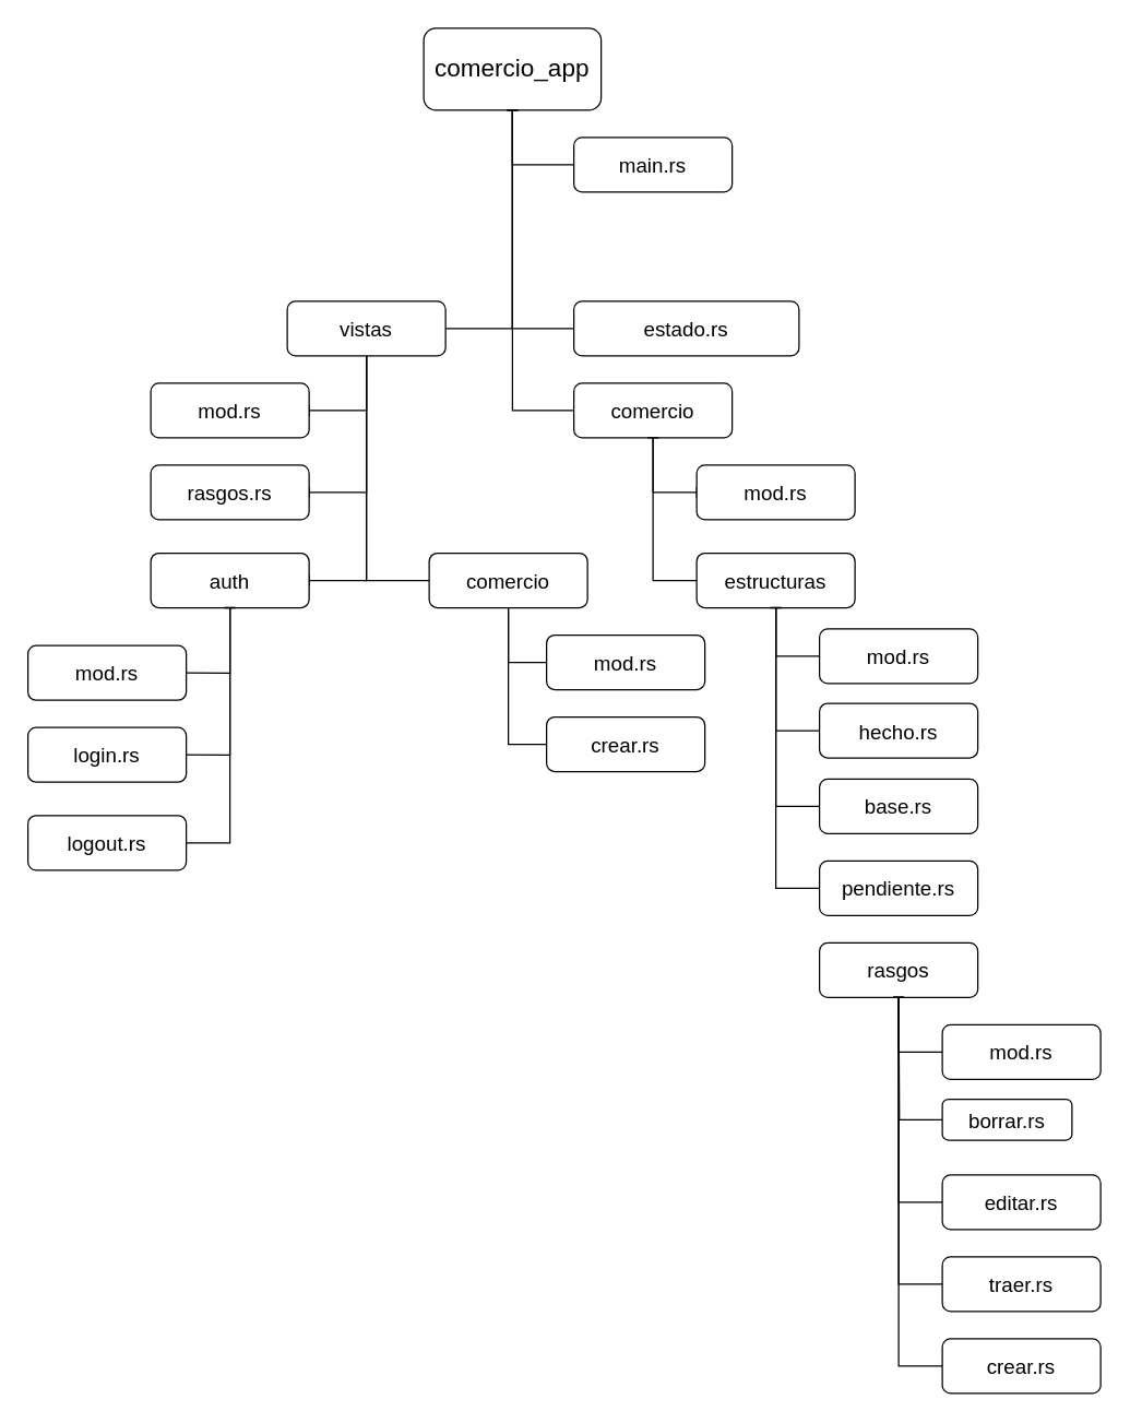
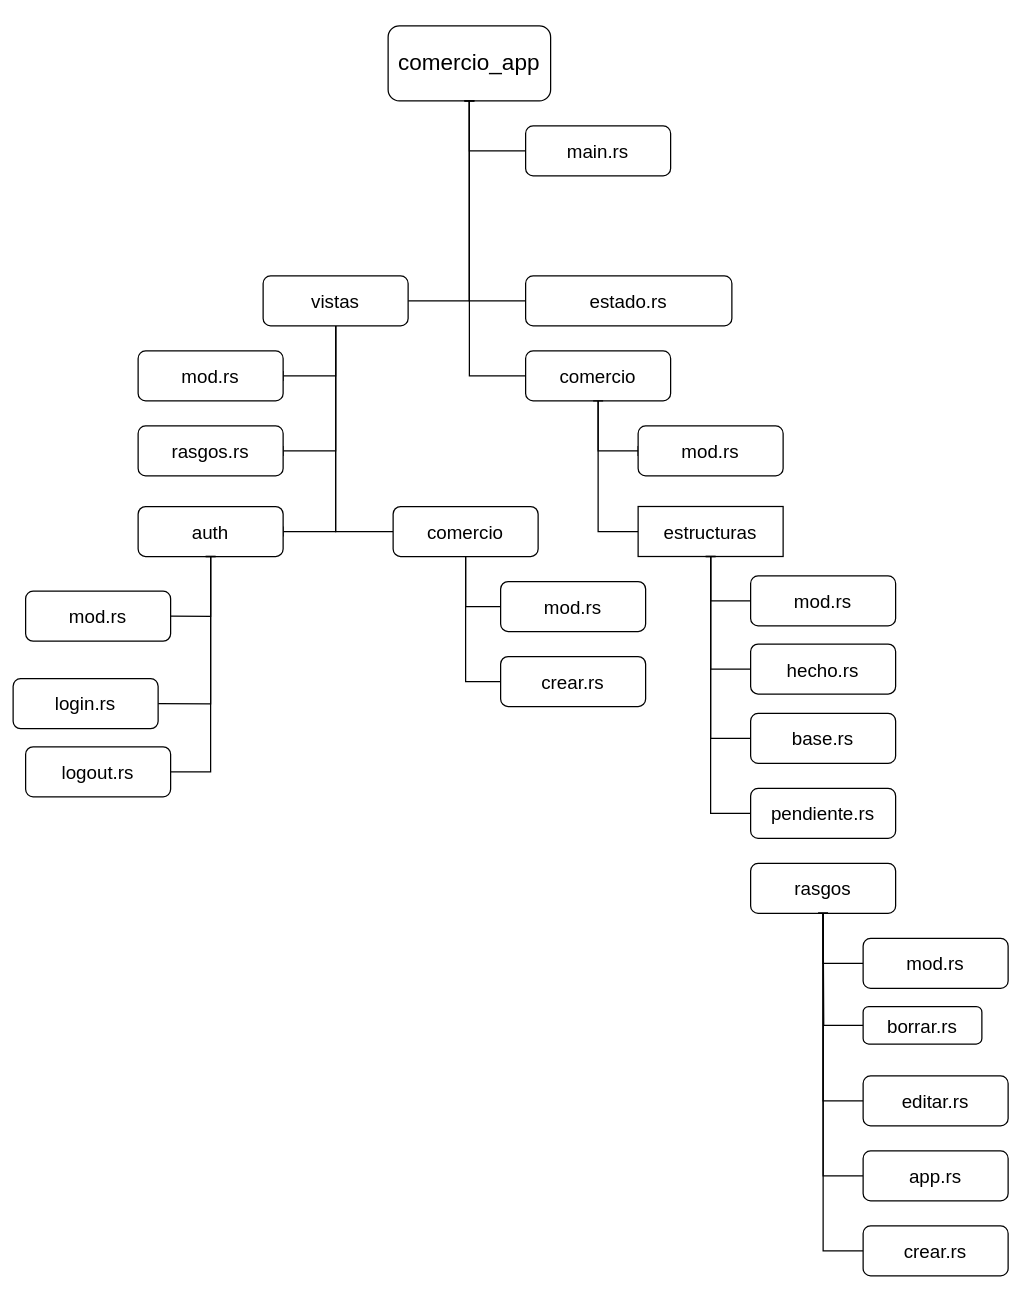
  <mxCell id="0" />
  <mxCell id="1" parent="0" />
  <mxCell id="2" style="edgeStyle=orthogonalEdgeStyle;rounded=0;orthogonalLoop=1;jettySize=auto;html=1;exitX=0.5;exitY=1;exitDx=0;exitDy=0;entryX=0;entryY=0.5;entryDx=0;entryDy=0;fontSize=18;endArrow=baseDash;endFill=0;" parent="1" source="3" target="9" edge="1"><mxGeometry relative="1" as="geometry" /></mxCell>
  <mxCell id="3" value="&lt;font style=&quot;font-size: 18px&quot;&gt;comercio_app&lt;/font&gt;" style="rounded=1;whiteSpace=wrap;html=1;" parent="1" vertex="1"><mxGeometry x="310" y="20" width="130" height="60" as="geometry" /></mxCell>
  <mxCell id="4" style="edgeStyle=orthogonalEdgeStyle;rounded=0;orthogonalLoop=1;jettySize=auto;html=1;exitX=0;exitY=0.5;exitDx=0;exitDy=0;entryX=0.5;entryY=1;entryDx=0;entryDy=0;fontSize=18;endArrow=baseDash;endFill=0;" parent="1" source="5" target="3" edge="1"><mxGeometry relative="1" as="geometry" /></mxCell>
  <mxCell id="5" value="main.rs" style="rounded=1;whiteSpace=wrap;html=1;fontSize=15;" parent="1" vertex="1"><mxGeometry x="420" y="100" width="116" height="40" as="geometry" /></mxCell>
  <mxCell id="6" style="edgeStyle=orthogonalEdgeStyle;rounded=0;orthogonalLoop=1;jettySize=auto;html=1;exitX=0;exitY=0.5;exitDx=0;exitDy=0;fontSize=18;endArrow=baseDash;endFill=0;" parent="1" source="7" target="3" edge="1"><mxGeometry relative="1" as="geometry" /></mxCell>
  <mxCell id="7" value="estado.rs" style="rounded=1;whiteSpace=wrap;html=1;fontSize=15;" parent="1" vertex="1"><mxGeometry x="420" y="220" width="165" height="40" as="geometry" /></mxCell>
  <mxCell id="8" style="edgeStyle=orthogonalEdgeStyle;rounded=0;orthogonalLoop=1;jettySize=auto;html=1;exitX=0.5;exitY=1;exitDx=0;exitDy=0;entryX=0;entryY=0.5;entryDx=0;entryDy=0;fontSize=18;endArrow=baseDash;endFill=0;" parent="1" source="9" target="10" edge="1"><mxGeometry relative="1" as="geometry" /></mxCell>
  <mxCell id="9" value="comercio" style="rounded=1;whiteSpace=wrap;html=1;fontSize=15;" parent="1" vertex="1"><mxGeometry x="420" y="280" width="116" height="40" as="geometry" /></mxCell>
  <mxCell id="10" value="mod.rs" style="rounded=1;whiteSpace=wrap;html=1;fontSize=15;" parent="1" vertex="1"><mxGeometry x="510" y="340" width="116" height="40" as="geometry" /></mxCell>
  <mxCell id="11" style="edgeStyle=orthogonalEdgeStyle;rounded=0;orthogonalLoop=1;jettySize=auto;html=1;exitX=0;exitY=0.5;exitDx=0;exitDy=0;entryX=0.5;entryY=1;entryDx=0;entryDy=0;fontSize=18;endArrow=baseDash;endFill=0;" parent="1" source="13" target="9" edge="1"><mxGeometry relative="1" as="geometry" /></mxCell>
  <mxCell id="12" style="edgeStyle=orthogonalEdgeStyle;rounded=0;orthogonalLoop=1;jettySize=auto;html=1;exitX=0.5;exitY=1;exitDx=0;exitDy=0;entryX=0;entryY=0.5;entryDx=0;entryDy=0;fontSize=18;endArrow=baseDash;endFill=0;" parent="1" source="13" target="14" edge="1"><mxGeometry relative="1" as="geometry" /></mxCell>
- <mxCell id="13" value="estructuras" style="rounded=1;whiteSpace=wrap;html=1;fontSize=15;" parent="1" vertex="1"><mxGeometry x="510" y="404.5" width="116" height="40" as="geometry" /></mxCell>
+ <mxCell id="13" value="estructuras" style="whiteSpace=wrap;html=1;fontSize=15;rounded=0;" parent="1" vertex="1"><mxGeometry x="510" y="404.5" width="116" height="40" as="geometry" /></mxCell>
  <mxCell id="14" value="mod.rs" style="rounded=1;whiteSpace=wrap;html=1;fontSize=15;" parent="1" vertex="1"><mxGeometry x="600" y="460" width="116" height="40" as="geometry" /></mxCell>
  <mxCell id="15" style="edgeStyle=orthogonalEdgeStyle;rounded=0;orthogonalLoop=1;jettySize=auto;html=1;exitX=0;exitY=0.5;exitDx=0;exitDy=0;entryX=0.5;entryY=1;entryDx=0;entryDy=0;fontSize=18;endArrow=baseDash;endFill=0;" parent="1" source="16" target="13" edge="1"><mxGeometry relative="1" as="geometry" /></mxCell>
  <mxCell id="16" value="hecho.rs" style="rounded=1;whiteSpace=wrap;html=1;fontSize=15;" parent="1" vertex="1"><mxGeometry x="600" y="514.5" width="116" height="40" as="geometry" /></mxCell>
  <mxCell id="17" style="edgeStyle=orthogonalEdgeStyle;rounded=0;orthogonalLoop=1;jettySize=auto;html=1;exitX=0;exitY=0.5;exitDx=0;exitDy=0;fontSize=18;endArrow=baseDash;endFill=0;" parent="1" source="18" target="13" edge="1"><mxGeometry relative="1" as="geometry" /></mxCell>
  <mxCell id="18" value="base.rs" style="rounded=1;whiteSpace=wrap;html=1;fontSize=15;" parent="1" vertex="1"><mxGeometry x="600" y="570" width="116" height="40" as="geometry" /></mxCell>
  <mxCell id="19" style="edgeStyle=orthogonalEdgeStyle;rounded=0;orthogonalLoop=1;jettySize=auto;html=1;exitX=0;exitY=0.5;exitDx=0;exitDy=0;fontSize=18;endArrow=baseDash;endFill=0;entryX=0.5;entryY=1;entryDx=0;entryDy=0;" parent="1" source="20" target="13" edge="1"><mxGeometry relative="1" as="geometry"><mxPoint x="510" y="550" as="targetPoint" /></mxGeometry></mxCell>
  <mxCell id="20" value="pendiente.rs" style="rounded=1;whiteSpace=wrap;html=1;fontSize=15;" parent="1" vertex="1"><mxGeometry x="600" y="630" width="116" height="40" as="geometry" /></mxCell>
  <mxCell id="21" value="rasgos" style="rounded=1;whiteSpace=wrap;html=1;fontSize=15;" parent="1" vertex="1"><mxGeometry x="600" y="690" width="116" height="40" as="geometry" /></mxCell>
  <mxCell id="22" style="edgeStyle=orthogonalEdgeStyle;rounded=0;orthogonalLoop=1;jettySize=auto;html=1;exitX=0;exitY=0.5;exitDx=0;exitDy=0;entryX=0.5;entryY=1;entryDx=0;entryDy=0;fontSize=18;endArrow=baseDash;endFill=0;" parent="1" source="23" target="21" edge="1"><mxGeometry relative="1" as="geometry" /></mxCell>
  <mxCell id="23" value="mod.rs" style="rounded=1;whiteSpace=wrap;html=1;fontSize=15;" parent="1" vertex="1"><mxGeometry x="690" y="750" width="116" height="40" as="geometry" /></mxCell>
  <mxCell id="24" style="edgeStyle=orthogonalEdgeStyle;rounded=0;orthogonalLoop=1;jettySize=auto;html=1;exitX=0;exitY=0.5;exitDx=0;exitDy=0;fontSize=18;endArrow=baseDash;endFill=0;" parent="1" source="25" edge="1"><mxGeometry relative="1" as="geometry"><mxPoint x="658" y="730" as="targetPoint" /></mxGeometry></mxCell>
  <mxCell id="25" value="borrar.rs" style="rounded=1;whiteSpace=wrap;html=1;fontSize=15;" parent="1" vertex="1"><mxGeometry x="690" y="804.5" width="95" height="30" as="geometry" /></mxCell>
  <mxCell id="26" style="edgeStyle=orthogonalEdgeStyle;rounded=0;orthogonalLoop=1;jettySize=auto;html=1;exitX=0;exitY=0.5;exitDx=0;exitDy=0;fontSize=18;endArrow=baseDash;endFill=0;" parent="1" source="27" target="21" edge="1"><mxGeometry relative="1" as="geometry" /></mxCell>
  <mxCell id="27" value="editar.rs" style="rounded=1;whiteSpace=wrap;html=1;fontSize=15;" parent="1" vertex="1"><mxGeometry x="690" y="860" width="116" height="40" as="geometry" /></mxCell>
  <mxCell id="28" style="edgeStyle=orthogonalEdgeStyle;rounded=0;orthogonalLoop=1;jettySize=auto;html=1;exitX=0;exitY=0.5;exitDx=0;exitDy=0;fontSize=18;endArrow=baseDash;endFill=0;" parent="1" source="29" target="21" edge="1"><mxGeometry relative="1" as="geometry" /></mxCell>
- <mxCell id="29" value="traer.rs" style="rounded=1;whiteSpace=wrap;html=1;fontSize=15;" parent="1" vertex="1"><mxGeometry x="690" y="920" width="116" height="40" as="geometry" /></mxCell>
+ <mxCell id="29" value="app.rs" style="rounded=1;whiteSpace=wrap;html=1;fontSize=15;" parent="1" vertex="1"><mxGeometry x="690" y="920" width="116" height="40" as="geometry" /></mxCell>
  <mxCell id="30" style="edgeStyle=orthogonalEdgeStyle;rounded=0;orthogonalLoop=1;jettySize=auto;html=1;exitX=0;exitY=0.5;exitDx=0;exitDy=0;entryX=0.5;entryY=1;entryDx=0;entryDy=0;fontSize=18;endArrow=baseDash;endFill=0;" parent="1" source="31" target="21" edge="1"><mxGeometry relative="1" as="geometry" /></mxCell>
  <mxCell id="31" value="crear.rs" style="rounded=1;whiteSpace=wrap;html=1;fontSize=15;" parent="1" vertex="1"><mxGeometry x="690" y="980" width="116" height="40" as="geometry" /></mxCell>
  <mxCell id="32" style="edgeStyle=orthogonalEdgeStyle;rounded=0;orthogonalLoop=1;jettySize=auto;html=1;exitX=1;exitY=0.5;exitDx=0;exitDy=0;fontSize=18;endArrow=baseDash;endFill=0;" parent="1" source="36" target="3" edge="1"><mxGeometry relative="1" as="geometry" /></mxCell>
  <mxCell id="33" style="edgeStyle=orthogonalEdgeStyle;rounded=0;orthogonalLoop=1;jettySize=auto;html=1;exitX=0.5;exitY=1;exitDx=0;exitDy=0;entryX=1;entryY=0.5;entryDx=0;entryDy=0;fontSize=18;endArrow=baseDash;endFill=0;" parent="1" source="36" target="37" edge="1"><mxGeometry relative="1" as="geometry" /></mxCell>
  <mxCell id="34" style="edgeStyle=orthogonalEdgeStyle;rounded=0;orthogonalLoop=1;jettySize=auto;html=1;exitX=0.5;exitY=1;exitDx=0;exitDy=0;entryX=1;entryY=0.5;entryDx=0;entryDy=0;fontSize=18;endArrow=baseDash;endFill=0;" parent="1" source="36" target="38" edge="1"><mxGeometry relative="1" as="geometry" /></mxCell>
  <mxCell id="35" style="edgeStyle=orthogonalEdgeStyle;rounded=0;orthogonalLoop=1;jettySize=auto;html=1;exitX=0.5;exitY=1;exitDx=0;exitDy=0;entryX=1;entryY=0.5;entryDx=0;entryDy=0;fontSize=18;endArrow=baseDash;endFill=0;" parent="1" source="36" target="39" edge="1"><mxGeometry relative="1" as="geometry" /></mxCell>
  <mxCell id="36" value="vistas" style="rounded=1;whiteSpace=wrap;html=1;fontSize=15;" parent="1" vertex="1"><mxGeometry x="210" y="220" width="116" height="40" as="geometry" /></mxCell>
  <mxCell id="37" value="mod.rs" style="rounded=1;whiteSpace=wrap;html=1;fontSize=15;" parent="1" vertex="1"><mxGeometry x="110" y="280" width="116" height="40" as="geometry" /></mxCell>
  <mxCell id="38" value="rasgos.rs" style="rounded=1;whiteSpace=wrap;html=1;fontSize=15;" parent="1" vertex="1"><mxGeometry x="110" y="340" width="116" height="40" as="geometry" /></mxCell>
  <mxCell id="39" value="auth" style="rounded=1;whiteSpace=wrap;html=1;fontSize=15;" parent="1" vertex="1"><mxGeometry x="110" y="404.5" width="116" height="40" as="geometry" /></mxCell>
  <mxCell id="40" style="edgeStyle=orthogonalEdgeStyle;rounded=0;orthogonalLoop=1;jettySize=auto;html=1;exitX=1;exitY=0.5;exitDx=0;exitDy=0;entryX=0.5;entryY=1;entryDx=0;entryDy=0;fontSize=18;endArrow=baseDash;endFill=0;" parent="1" source="41" target="39" edge="1"><mxGeometry relative="1" as="geometry" /></mxCell>
  <mxCell id="41" value="mod.rs" style="rounded=1;whiteSpace=wrap;html=1;fontSize=15;" parent="1" vertex="1"><mxGeometry x="20" y="472.25" width="116" height="40" as="geometry" /></mxCell>
  <mxCell id="42" style="edgeStyle=orthogonalEdgeStyle;rounded=0;orthogonalLoop=1;jettySize=auto;html=1;exitX=1;exitY=0.5;exitDx=0;exitDy=0;fontSize=18;endArrow=baseDash;endFill=0;" parent="1" source="43" target="39" edge="1"><mxGeometry relative="1" as="geometry" /></mxCell>
- <mxCell id="43" value="login.rs" style="rounded=1;whiteSpace=wrap;html=1;fontSize=15;" parent="1" vertex="1"><mxGeometry x="20" y="532.25" width="116" height="40" as="geometry" /></mxCell>
+ <mxCell id="43" value="login.rs" style="rounded=1;whiteSpace=wrap;html=1;fontSize=15;" parent="1" vertex="1"><mxGeometry x="10" y="542.25" width="116" height="40" as="geometry" /></mxCell>
  <mxCell id="44" style="edgeStyle=orthogonalEdgeStyle;rounded=0;orthogonalLoop=1;jettySize=auto;html=1;exitX=1;exitY=0.5;exitDx=0;exitDy=0;fontSize=18;endArrow=baseDash;endFill=0;" parent="1" source="45" target="39" edge="1"><mxGeometry relative="1" as="geometry" /></mxCell>
  <mxCell id="45" value="logout.rs" style="rounded=1;whiteSpace=wrap;html=1;fontSize=15;" parent="1" vertex="1"><mxGeometry x="20" y="596.75" width="116" height="40" as="geometry" /></mxCell>
  <mxCell id="46" style="edgeStyle=orthogonalEdgeStyle;rounded=0;orthogonalLoop=1;jettySize=auto;html=1;exitX=0;exitY=0.5;exitDx=0;exitDy=0;entryX=0.5;entryY=1;entryDx=0;entryDy=0;endArrow=none;endFill=0;" edge="1" parent="1" source="47" target="36"><mxGeometry relative="1" as="geometry" /></mxCell>
  <mxCell id="47" value="comercio" style="rounded=1;whiteSpace=wrap;html=1;fontSize=15;" vertex="1" parent="1"><mxGeometry x="314" y="404.5" width="116" height="40" as="geometry" /></mxCell>
  <mxCell id="48" style="edgeStyle=orthogonalEdgeStyle;rounded=0;orthogonalLoop=1;jettySize=auto;html=1;exitX=0;exitY=0.5;exitDx=0;exitDy=0;entryX=0.5;entryY=1;entryDx=0;entryDy=0;endArrow=none;endFill=0;" edge="1" parent="1" source="49" target="47"><mxGeometry relative="1" as="geometry" /></mxCell>
  <mxCell id="49" value="mod.rs" style="rounded=1;whiteSpace=wrap;html=1;fontSize=15;" vertex="1" parent="1"><mxGeometry x="400" y="464.5" width="116" height="40" as="geometry" /></mxCell>
  <mxCell id="50" style="edgeStyle=orthogonalEdgeStyle;rounded=0;orthogonalLoop=1;jettySize=auto;html=1;exitX=0;exitY=0.5;exitDx=0;exitDy=0;entryX=0.5;entryY=1;entryDx=0;entryDy=0;endArrow=none;endFill=0;" edge="1" parent="1" source="51" target="47"><mxGeometry relative="1" as="geometry" /></mxCell>
  <mxCell id="51" value="crear.rs" style="rounded=1;whiteSpace=wrap;html=1;fontSize=15;" vertex="1" parent="1"><mxGeometry x="400" y="524.5" width="116" height="40" as="geometry" /></mxCell>
